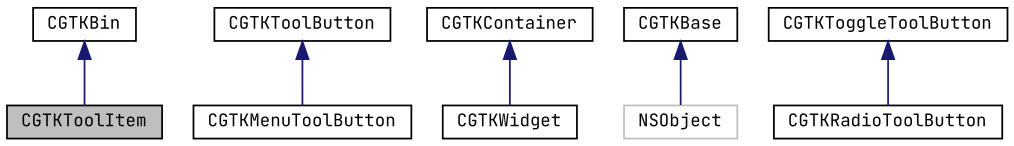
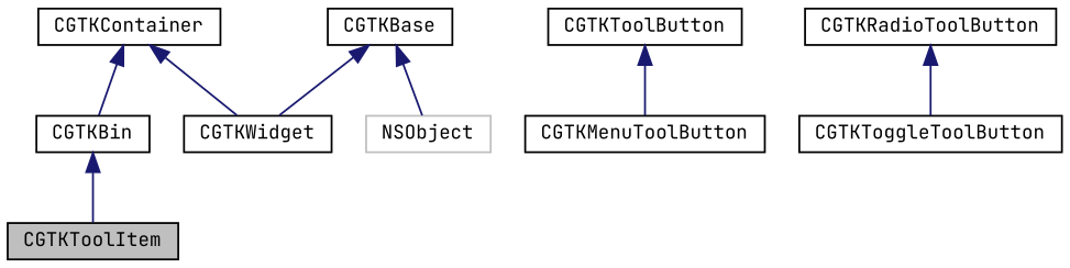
  digraph {
    fontname="JetBrains Mono"
    node [color=black fillcolor=white fontname="JetBrains Mono" fontsize=10 shape=record style=filled]
    edge [color=midnightblue dir=back fontname="JetBrains Mono" fontsize=10 labelfontname=Helvetica labelfontsize=10 style=solid]
    n1 [fillcolor=grey75 fontcolor=black height=0.2 label=CGTKToolItem width=0.4]
    n2 [height=0.2 label=CGTKToolButton width=0.4]
    n3 [height=0.2 label=CGTKMenuToolButton width=0.4]
    n4 [height=0.2 label=CGTKBin width=0.4]
    n5 [height=0.2 label=CGTKContainer width=0.4]
    n6 [height=0.2 label=CGTKWidget width=0.4]
    n7 [height=0.2 label=CGTKBase width=0.4]
    n8 [color=grey75 height=0.2 label=NSObject width=0.4]
    n9 [height=0.2 label=CGTKToggleToolButton width=0.4]
    n10 [height=0.2 label=CGTKRadioToolButton width=0.4]
    n2 -> n3
    n4 -> n1
+   n5 -> n4
    n5 -> n6
+   n7 -> n6
    n7 -> n8
-   n9 -> n10
+   n10 -> n9
  }
